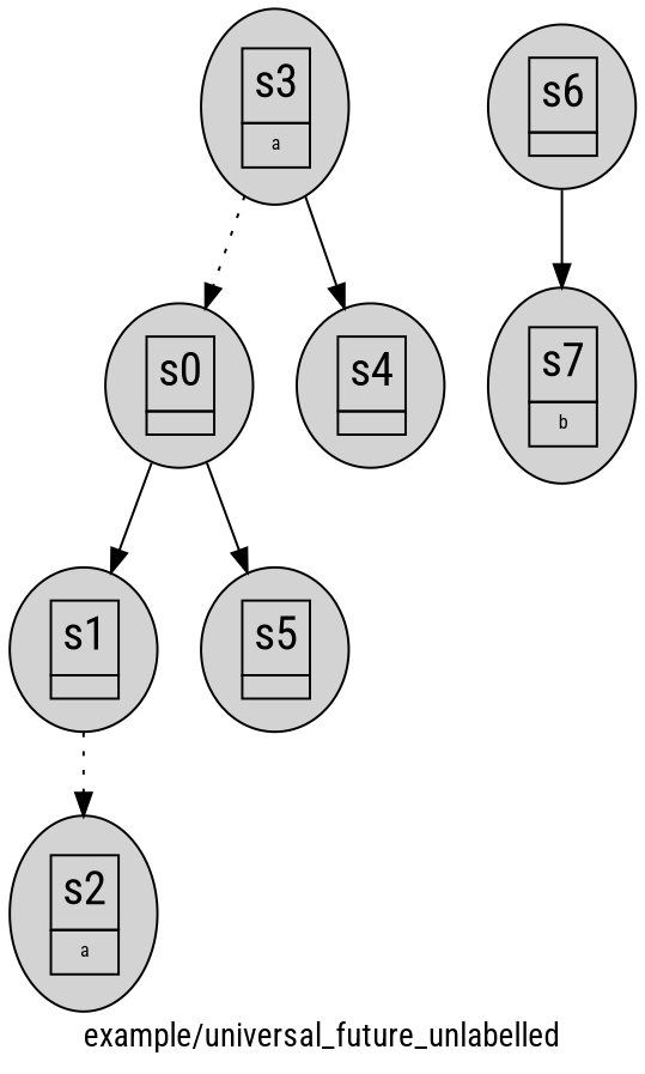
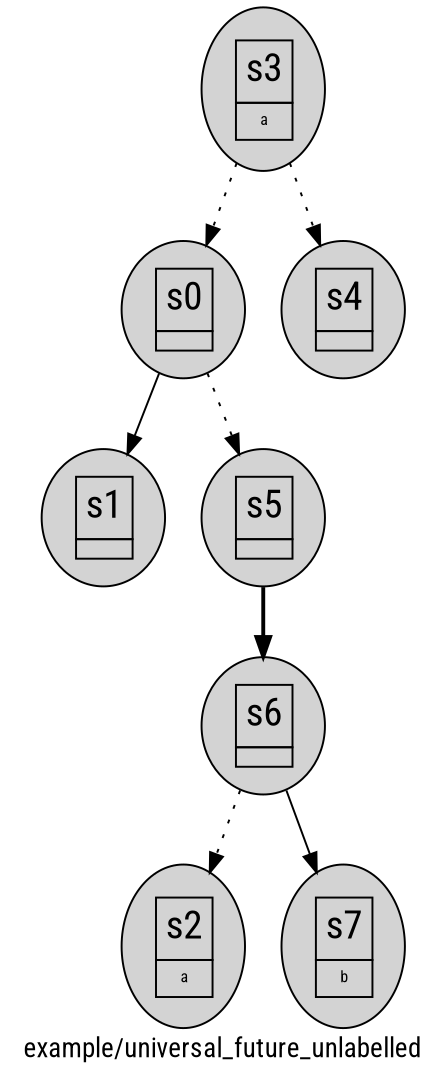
  digraph {
    fontname="Roboto Condensed"
    label="example/universal_future_unlabelled"
    node [fontname="Roboto Condensed" fontsize=8 style=filled]
    edge [fontname="Roboto Condensed" fontsize=8 style=solid]
    n1 [label=<           <TABLE BORDER="0" CELLBORDER="1" CELLSPACING="0" CELLPADDING="4" BGCOLOR="lightgrey">           <TR><TD><FONT POINT-SIZE="20.0">s0</FONT></TD></TR>           <TR><TD></TD></TR>           </TABLE>           >]
    n2 [label=<           <TABLE BORDER="0" CELLBORDER="1" CELLSPACING="0" CELLPADDING="4" BGCOLOR="lightgrey">           <TR><TD><FONT POINT-SIZE="20.0">s1</FONT></TD></TR>           <TR><TD></TD></TR>           </TABLE>           >]
    n3 [label=<           <TABLE BORDER="0" CELLBORDER="1" CELLSPACING="0" CELLPADDING="4" BGCOLOR="lightgrey">           <TR><TD><FONT POINT-SIZE="20.0">s5</FONT></TD></TR>           <TR><TD></TD></TR>           </TABLE>           >]
    n4 [label=<           <TABLE BORDER="0" CELLBORDER="1" CELLSPACING="0" CELLPADDING="4" BGCOLOR="lightgrey">           <TR><TD><FONT POINT-SIZE="20.0">s2</FONT></TD></TR>           <TR><TD>a</TD></TR>           </TABLE>           >]
    n5 [label=<           <TABLE BORDER="0" CELLBORDER="1" CELLSPACING="0" CELLPADDING="4" BGCOLOR="lightgrey">           <TR><TD><FONT POINT-SIZE="20.0">s3</FONT></TD></TR>           <TR><TD>a</TD></TR>           </TABLE>           >]
    n6 [label=<           <TABLE BORDER="0" CELLBORDER="1" CELLSPACING="0" CELLPADDING="4" BGCOLOR="lightgrey">           <TR><TD><FONT POINT-SIZE="20.0">s4</FONT></TD></TR>           <TR><TD></TD></TR>           </TABLE>           >]
    n7 [label=<           <TABLE BORDER="0" CELLBORDER="1" CELLSPACING="0" CELLPADDING="4" BGCOLOR="lightgrey">           <TR><TD><FONT POINT-SIZE="20.0">s6</FONT></TD></TR>           <TR><TD></TD></TR>           </TABLE>           >]
    n8 [label=<           <TABLE BORDER="0" CELLBORDER="1" CELLSPACING="0" CELLPADDING="4" BGCOLOR="lightgrey">           <TR><TD><FONT POINT-SIZE="20.0">s7</FONT></TD></TR>           <TR><TD>b</TD></TR>           </TABLE>           >]
    n1 -> n2
-   n1 -> n3
-   n2 -> n4 [style=dotted]
+   n1 -> n3 [style=dotted]
+   n7 -> n4 [style=dotted]
+   n3 -> n7 [style=bold]
    n5 -> n1 [style=dotted]
-   n5 -> n6
+   n5 -> n6 [style=dotted]
    n7 -> n8
  }
